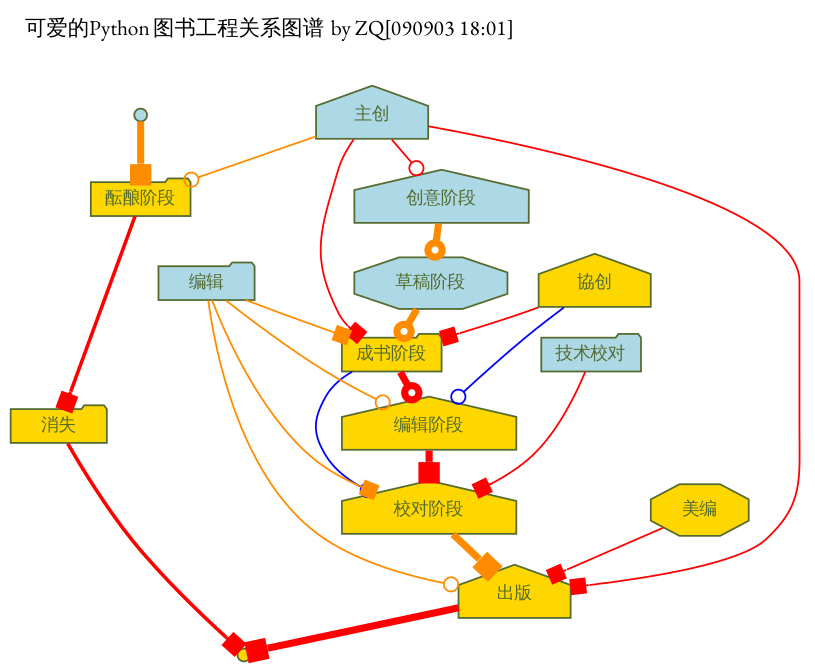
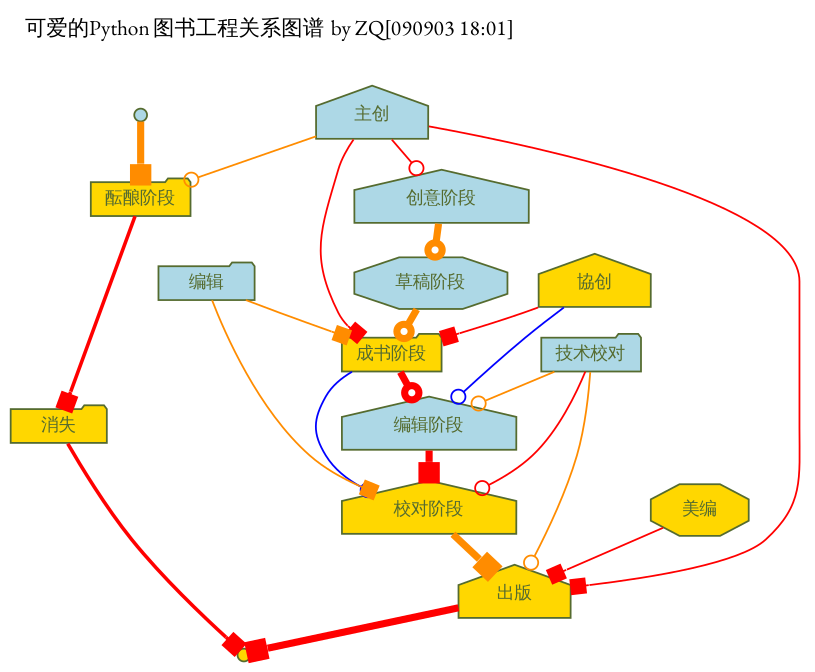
  digraph {
    fontname="EB Garamond"
    fontsize=12.0
    label="可爱的Python 图书工程关系图谱 by ZQ[090903 18:01]"
    labeljust=l
    labelloc=t
    rankdir=TB
    ranksep=0.2
    node [color=darkolivegreen fillcolor=gold fontcolor=darkolivegreen fontname="EB Garamond" fontsize=10.0 shape=house style=filled]
    edge [arrowhead=box arrowtail=none color=red fontcolor=gray25 fontname="EB Garamond" fontsize=9.0]
    n1 [fillcolor=lightblue height=0.1 label="开始" shape=point]
    n2 [height=0.1 label="酝酿阶段" shape=folder]
    n3 [height=0.1 label="消失" shape=folder]
    n4 [height=0.1 label="结稿" shape=point]
    n5 [fillcolor=lightblue height=0.1 label="创意阶段"]
    n6 [fillcolor=lightblue height=0.1 label="草稿阶段" shape=octagon]
    n7 [height=0.1 label="成书阶段" shape=folder]
-   n8 [height=0.1 label="编辑阶段"]
+   n8 [fillcolor=lightblue height=0.1 label="编辑阶段"]
    n9 [height=0.1 label="校对阶段"]
    n10 [height=0.1 label="出版"]
    n11 [fillcolor=lightblue height=0.1 label="主创"]
    n12 [height=0.1 label="協创"]
    n13 [fillcolor=lightblue height=0.1 label="编辑" shape=folder]
    n14 [fillcolor=lightblue height=0.1 label="技术校对" shape=folder]
    n15 [height=0.1 label="美编" shape=octagon]
    n1 -> n2 [color=darkorange style="setlinewidth(4)"]
    n2 -> n3 [style="setlinewidth(2)"]
    n3 -> n4 [style="setlinewidth(2)"]
    n5 -> n6 [arrowhead=odot color=darkorange style="setlinewidth(4)"]
    n6 -> n7 [arrowhead=odot color=darkorange style="setlinewidth(4)"]
    n7 -> n8 [arrowhead=odot style="setlinewidth(4)"]
    n7 -> n9 [arrowhead=odot color=blue]
    n8 -> n9 [style="setlinewidth(4)"]
    n9 -> n10 [color=darkorange style="setlinewidth(4)"]
    n10 -> n4 [style="setlinewidth(4)"]
    n11 -> n2 [arrowhead=odot color=darkorange]
    n11 -> n5 [arrowhead=odot]
    n11 -> n7
    n11 -> n10
    n12 -> n7
    n12 -> n8 [arrowhead=odot color=blue]
    n13 -> n7 [color=darkorange]
-   n13 -> n8 [arrowhead=odot color=darkorange]
+   n14 -> n8 [arrowhead=odot color=darkorange]
    n13 -> n9 [color=darkorange]
-   n13 -> n10 [arrowhead=odot color=darkorange]
-   n14 -> n9
+   n14 -> n10 [arrowhead=odot color=darkorange]
+   n14 -> n9 [arrowhead=odot]
    n15 -> n10
  }
